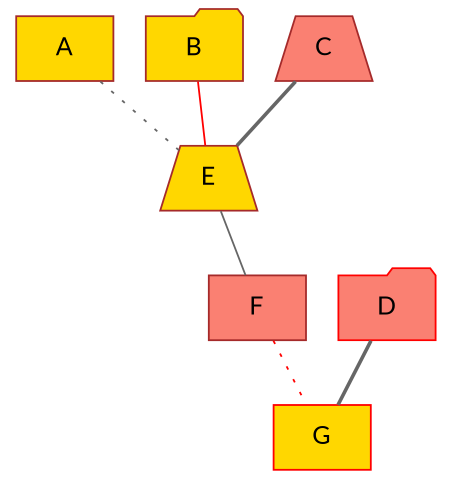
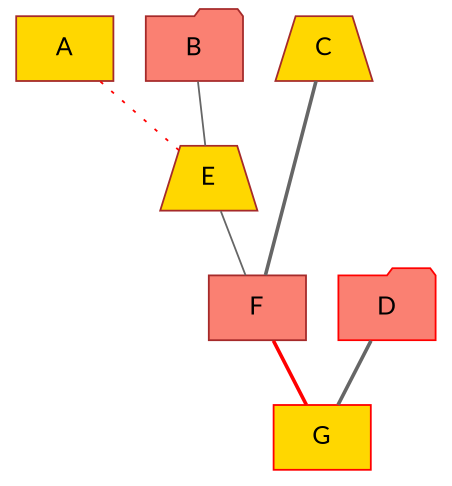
  strict graph {
    fontname=Lato
    node [color=brown fillcolor=gold fontname=Lato shape=box style=filled type=Chamber]
    edge [color=gray40 fontname=Lato length=100 material=verge style=dotted]
    A [type=Cabinet]
    E [shape=trapezium]
    F [fillcolor=salmon]
-   B [shape=folder type=Pot]
-   C [fillcolor=salmon shape=trapezium type=Pot]
+   B [fillcolor=salmon shape=folder type=Pot]
+   C [shape=trapezium type=Pot]
    G [color=red]
    D [color=red fillcolor=salmon shape=folder type=Pot]
-   A -- E [length=50]
+   A -- E [color=red length=50]
    E -- F [material=road style=solid]
-   F -- G [color=red]
-   B -- E [color=red length=20 style=solid]
-   C -- E [length=50 material=road style=bold]
+   F -- G [color=red style=bold]
+   B -- E [length=20 style=solid]
+   C -- F [length=50 material=road style=bold]
    D -- G [material=road style=bold]
  }
